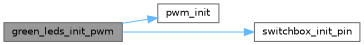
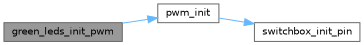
  digraph {
    rankdir=LR
    node [color=grey40 fillcolor=white fontname=Helvetica fontsize=10 shape=box style=filled]
    edge [color=steelblue1 fontname=Helvetica fontsize=10 labelfontname=Helvetica labelfontsize=10 style=solid]
    n1 [color=gray40 fillcolor=grey60 fontcolor=black height=0.2 label=green_leds_init_pwm width=0.4]
    n2 [height=0.2 label=pwm_init width=0.4]
    n3 [height=0.2 label=switchbox_init_pin width=0.4]
    n1 -> n2
-   n1 -> n3
+   n2 -> n3
  }
